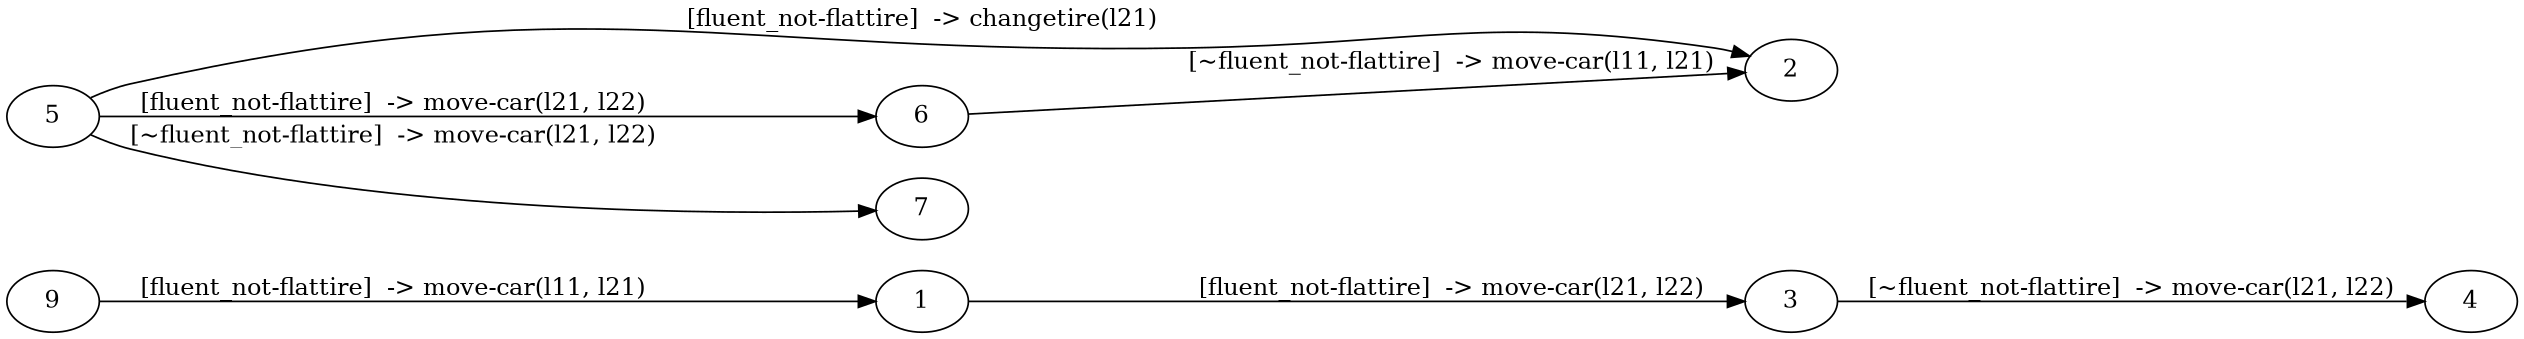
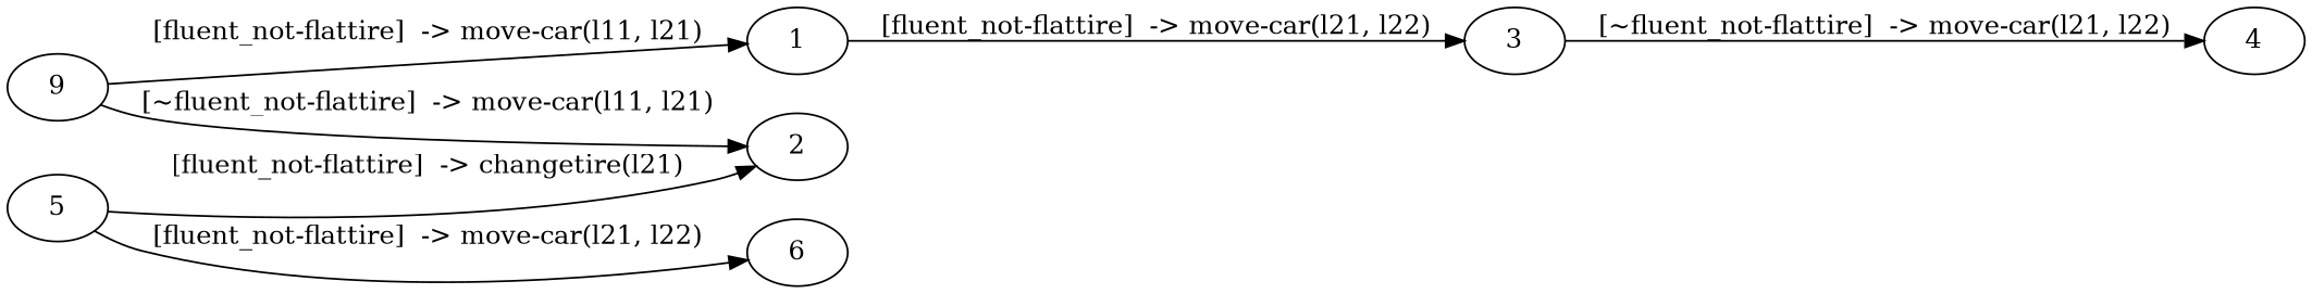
  strict digraph {
    rankdir=LR
    node [color=black]
    edge [color=black]
    n1 [label=9]
    1
    2
    3
    4
    5
    6
-   7
    n1 -> 1 [label="[fluent_not-flattire]  -> move-car(l11, l21)"]
-   6 -> 2 [label="[~fluent_not-flattire]  -> move-car(l11, l21)"]
+   n1 -> 2 [label="[~fluent_not-flattire]  -> move-car(l11, l21)"]
    1 -> 3 [label="[fluent_not-flattire]  -> move-car(l21, l22)"]
    3 -> 4 [label="[~fluent_not-flattire]  -> move-car(l21, l22)"]
    5 -> 2 [label="[fluent_not-flattire]  -> changetire(l21)"]
    5 -> 6 [label="[fluent_not-flattire]  -> move-car(l21, l22)"]
-   5 -> 7 [label="[~fluent_not-flattire]  -> move-car(l21, l22)"]
  }
